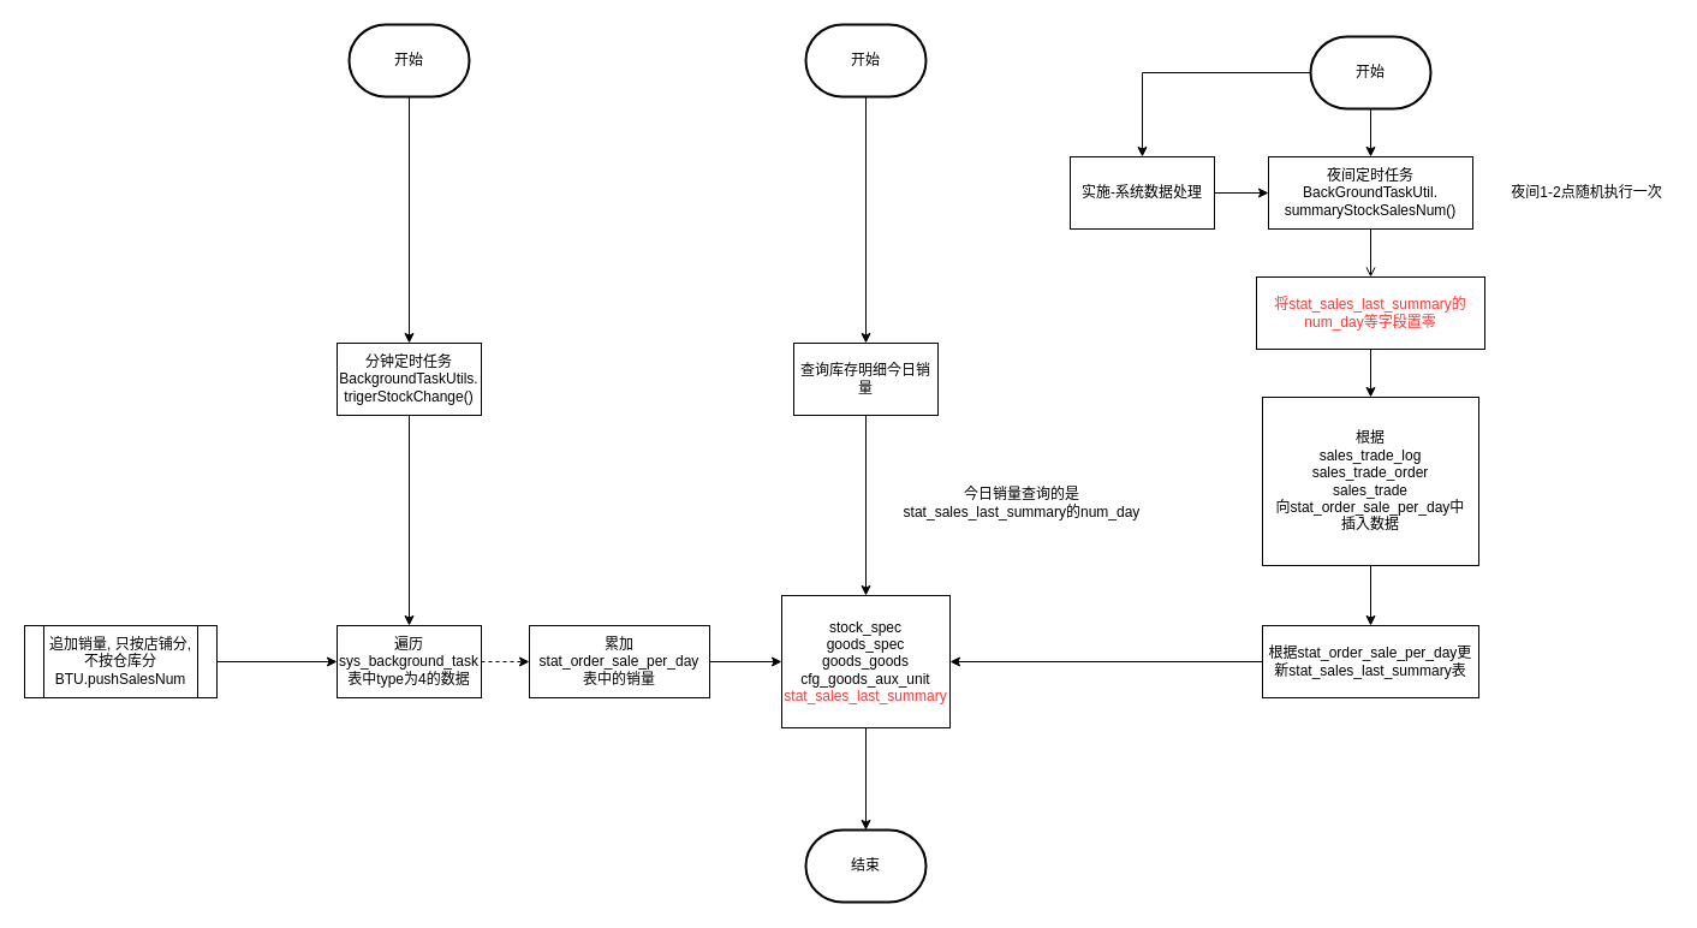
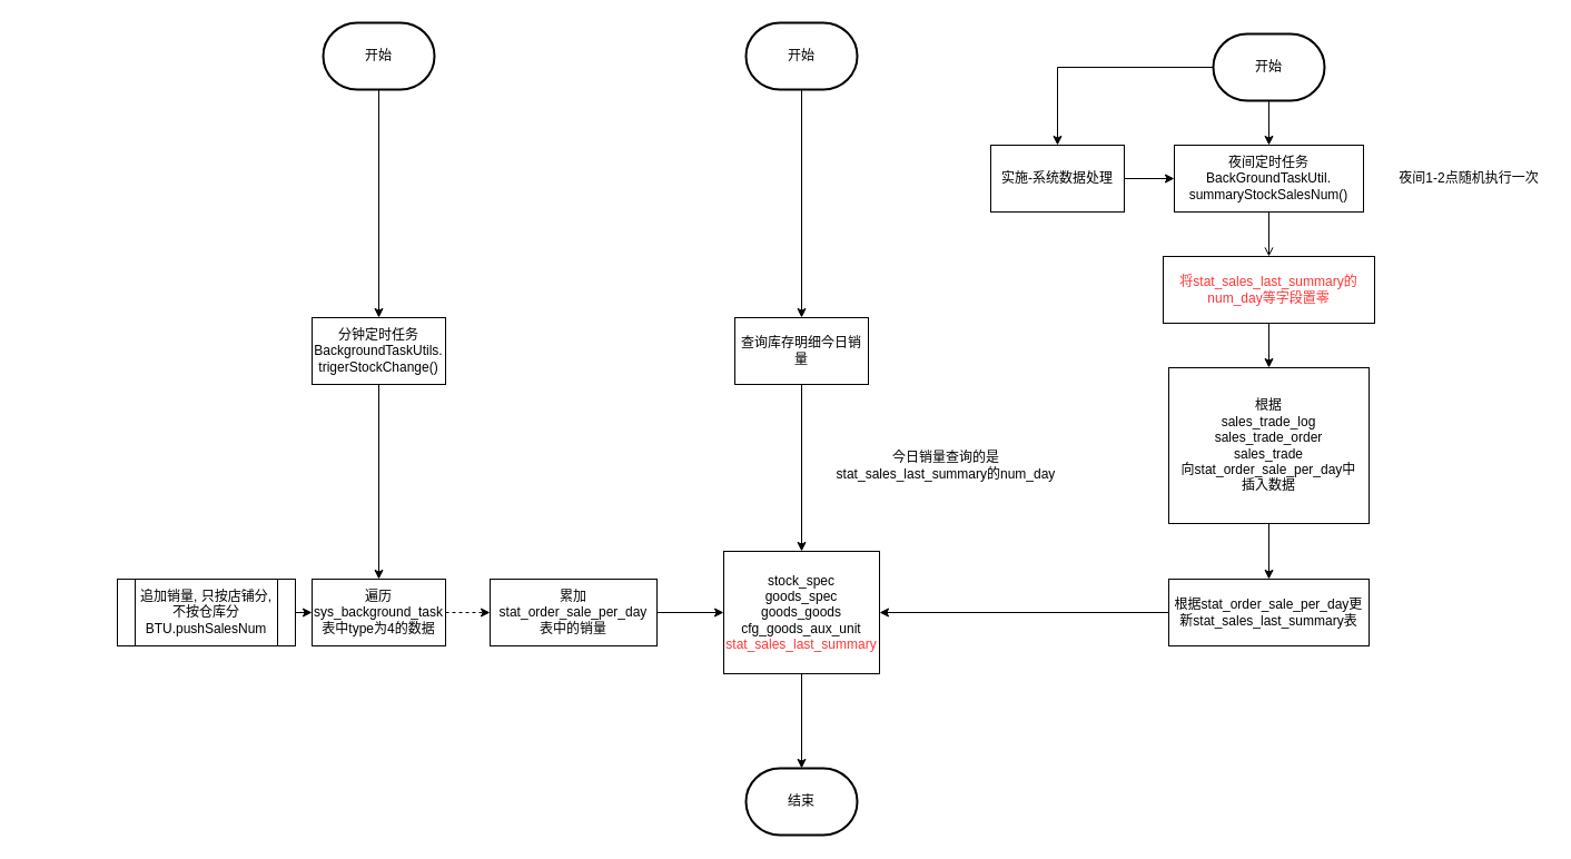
  <mxCell id="0" />
  <mxCell id="1" parent="0" />
  <mxCell id="2" style="edgeStyle=orthogonalEdgeStyle;rounded=0;orthogonalLoop=1;jettySize=auto;html=1;exitX=0.5;exitY=1;exitDx=0;exitDy=0;entryX=0.5;entryY=0;entryDx=0;entryDy=0;" parent="1" source="3" target="7" edge="1"><mxGeometry relative="1" as="geometry" /></mxCell>
  <mxCell id="3" value="查询库存明细今日销量" style="rounded=0;whiteSpace=wrap;html=1;" parent="1" vertex="1"><mxGeometry x="660" y="285" width="120" height="60" as="geometry" /></mxCell>
  <mxCell id="4" style="edgeStyle=orthogonalEdgeStyle;rounded=0;orthogonalLoop=1;jettySize=auto;html=1;exitX=0.5;exitY=1;exitDx=0;exitDy=0;exitPerimeter=0;entryX=0.5;entryY=0;entryDx=0;entryDy=0;" parent="1" source="5" target="3" edge="1"><mxGeometry relative="1" as="geometry" /></mxCell>
  <mxCell id="5" value="开始" style="strokeWidth=2;html=1;shape=mxgraph.flowchart.terminator;whiteSpace=wrap;" parent="1" vertex="1"><mxGeometry x="670" y="20" width="100" height="60" as="geometry" /></mxCell>
  <mxCell id="6" style="edgeStyle=orthogonalEdgeStyle;rounded=0;orthogonalLoop=1;jettySize=auto;html=1;exitX=0.5;exitY=1;exitDx=0;exitDy=0;entryX=0.5;entryY=0;entryDx=0;entryDy=0;entryPerimeter=0;" parent="1" source="7" target="9" edge="1"><mxGeometry relative="1" as="geometry" /></mxCell>
  <mxCell id="7" value="stock_spec&lt;br&gt;goods_spec&lt;br&gt;goods_goods&lt;br&gt;cfg_goods_aux_unit&lt;br&gt;&lt;font color=&quot;#ff3333&quot;&gt;stat_sales_last_summary&lt;/font&gt;" style="rounded=0;whiteSpace=wrap;html=1;" parent="1" vertex="1"><mxGeometry x="650" y="495" width="140" height="110" as="geometry" /></mxCell>
  <mxCell id="8" value="今日销量查询的是stat_sales_last_summary的num_day" style="text;html=1;strokeColor=none;fillColor=none;align=center;verticalAlign=middle;whiteSpace=wrap;rounded=0;" parent="1" vertex="1"><mxGeometry x="740" y="400" width="220" height="35" as="geometry" /></mxCell>
  <mxCell id="9" value="结束" style="strokeWidth=2;html=1;shape=mxgraph.flowchart.terminator;whiteSpace=wrap;" parent="1" vertex="1"><mxGeometry x="670" y="690" width="100" height="60" as="geometry" /></mxCell>
  <mxCell id="10" style="edgeStyle=orthogonalEdgeStyle;rounded=0;orthogonalLoop=1;jettySize=auto;html=1;exitX=0.5;exitY=1;exitDx=0;exitDy=0;exitPerimeter=0;entryX=0.5;entryY=0;entryDx=0;entryDy=0;" parent="1" source="12" target="14" edge="1"><mxGeometry relative="1" as="geometry" /></mxCell>
  <mxCell id="11" style="edgeStyle=orthogonalEdgeStyle;rounded=0;orthogonalLoop=1;jettySize=auto;html=1;exitX=0;exitY=0.5;exitDx=0;exitDy=0;exitPerimeter=0;entryX=0.5;entryY=0;entryDx=0;entryDy=0;" parent="1" source="12" target="31" edge="1"><mxGeometry relative="1" as="geometry" /></mxCell>
  <mxCell id="12" value="开始" style="strokeWidth=2;html=1;shape=mxgraph.flowchart.terminator;whiteSpace=wrap;" parent="1" vertex="1"><mxGeometry x="1090" y="30" width="100" height="60" as="geometry" /></mxCell>
  <mxCell id="13" style="edgeStyle=orthogonalEdgeStyle;rounded=0;orthogonalLoop=1;jettySize=auto;html=1;exitX=0.5;exitY=1;exitDx=0;exitDy=0;entryX=0.5;entryY=0;entryDx=0;entryDy=0;endArrow=open;" parent="1" source="14" target="16" edge="1"><mxGeometry relative="1" as="geometry" /></mxCell>
  <mxCell id="14" value="夜间定时任务&lt;br&gt;&lt;div&gt;BackGroundTaskUtil.&lt;/div&gt;&lt;div&gt;summaryStockSalesNum()&lt;/div&gt;" style="rounded=0;whiteSpace=wrap;html=1;" parent="1" vertex="1"><mxGeometry x="1055" y="130" width="170" height="60" as="geometry" /></mxCell>
  <mxCell id="15" style="edgeStyle=orthogonalEdgeStyle;rounded=0;orthogonalLoop=1;jettySize=auto;html=1;exitX=0.5;exitY=1;exitDx=0;exitDy=0;entryX=0.5;entryY=0;entryDx=0;entryDy=0;" parent="1" source="16" target="29" edge="1"><mxGeometry relative="1" as="geometry" /></mxCell>
  <mxCell id="16" value="&lt;span style=&quot;color: rgb(255 , 51 , 51)&quot;&gt;将stat_sales_last_summary的&lt;/span&gt;&lt;span style=&quot;color: rgb(255 , 51 , 51)&quot;&gt;num_day等字段置零&lt;/span&gt;" style="rounded=0;whiteSpace=wrap;html=1;" parent="1" vertex="1"><mxGeometry x="1045" y="230" width="190" height="60" as="geometry" /></mxCell>
  <mxCell id="17" style="edgeStyle=orthogonalEdgeStyle;rounded=0;orthogonalLoop=1;jettySize=auto;html=1;exitX=0;exitY=0.5;exitDx=0;exitDy=0;" parent="1" source="18" target="7" edge="1"><mxGeometry relative="1" as="geometry" /></mxCell>
  <mxCell id="18" value="根据stat_order_sale_per_day更新stat_sales_last_summary表" style="rounded=0;whiteSpace=wrap;html=1;" parent="1" vertex="1"><mxGeometry x="1050" y="520" width="180" height="60" as="geometry" /></mxCell>
  <mxCell id="19" style="edgeStyle=orthogonalEdgeStyle;rounded=0;orthogonalLoop=1;jettySize=auto;html=1;exitX=0.5;exitY=1;exitDx=0;exitDy=0;exitPerimeter=0;entryX=0.5;entryY=0;entryDx=0;entryDy=0;" parent="1" source="20" target="22" edge="1"><mxGeometry relative="1" as="geometry" /></mxCell>
  <mxCell id="20" value="开始" style="strokeWidth=2;html=1;shape=mxgraph.flowchart.terminator;whiteSpace=wrap;" parent="1" vertex="1"><mxGeometry x="290" y="20" width="100" height="60" as="geometry" /></mxCell>
  <mxCell id="21" style="edgeStyle=orthogonalEdgeStyle;rounded=0;orthogonalLoop=1;jettySize=auto;html=1;exitX=0.5;exitY=1;exitDx=0;exitDy=0;entryX=0.5;entryY=0;entryDx=0;entryDy=0;" parent="1" source="22" target="24" edge="1"><mxGeometry relative="1" as="geometry" /></mxCell>
  <mxCell id="22" value="分钟定时任务&lt;br&gt;&lt;div&gt;BackgroundTaskUtils.&lt;/div&gt;&lt;div&gt;trigerStockChange()&lt;/div&gt;" style="rounded=0;whiteSpace=wrap;html=1;" parent="1" vertex="1"><mxGeometry x="280" y="285" width="120" height="60" as="geometry" /></mxCell>
  <mxCell id="23" style="edgeStyle=orthogonalEdgeStyle;rounded=0;orthogonalLoop=1;jettySize=auto;html=1;exitX=1;exitY=0.5;exitDx=0;exitDy=0;entryX=0;entryY=0.5;entryDx=0;entryDy=0;dashed=1;" parent="1" source="24" target="26" edge="1"><mxGeometry relative="1" as="geometry" /></mxCell>
  <mxCell id="24" value="遍历sys_background_task&lt;br&gt;表中type为4的数据" style="rounded=0;whiteSpace=wrap;html=1;" parent="1" vertex="1"><mxGeometry x="280" y="520" width="120" height="60" as="geometry" /></mxCell>
  <mxCell id="25" style="edgeStyle=orthogonalEdgeStyle;rounded=0;orthogonalLoop=1;jettySize=auto;html=1;exitX=1;exitY=0.5;exitDx=0;exitDy=0;entryX=0;entryY=0.5;entryDx=0;entryDy=0;" parent="1" source="26" target="7" edge="1"><mxGeometry relative="1" as="geometry" /></mxCell>
  <mxCell id="26" value="&lt;span&gt;累加&lt;br&gt;stat_order_sale_per_day&lt;br&gt;表中的销量&lt;br&gt;&lt;/span&gt;" style="rounded=0;whiteSpace=wrap;html=1;" parent="1" vertex="1"><mxGeometry x="440" y="520" width="150" height="60" as="geometry" /></mxCell>
  <mxCell id="27" value="夜间1-2点随机执行一次" style="text;html=1;strokeColor=none;fillColor=none;align=center;verticalAlign=middle;whiteSpace=wrap;rounded=0;" parent="1" vertex="1"><mxGeometry x="1250" y="150" width="140" height="20" as="geometry" /></mxCell>
  <mxCell id="28" style="edgeStyle=orthogonalEdgeStyle;rounded=0;orthogonalLoop=1;jettySize=auto;html=1;exitX=0.5;exitY=1;exitDx=0;exitDy=0;entryX=0.5;entryY=0;entryDx=0;entryDy=0;" parent="1" source="29" target="18" edge="1"><mxGeometry relative="1" as="geometry" /></mxCell>
  <mxCell id="29" value="根据&lt;br&gt;sales_trade_log&lt;br&gt;sales_trade_order&lt;br&gt;sales_trade&lt;br&gt;向stat_order_sale_per_day中&lt;br&gt;插入数据" style="rounded=0;whiteSpace=wrap;html=1;" parent="1" vertex="1"><mxGeometry x="1050" y="330" width="180" height="140" as="geometry" /></mxCell>
  <mxCell id="30" style="edgeStyle=orthogonalEdgeStyle;rounded=0;orthogonalLoop=1;jettySize=auto;html=1;exitX=1;exitY=0.5;exitDx=0;exitDy=0;entryX=0;entryY=0.5;entryDx=0;entryDy=0;" parent="1" source="31" target="14" edge="1"><mxGeometry relative="1" as="geometry" /></mxCell>
  <mxCell id="31" value="实施-系统数据处理" style="rounded=0;whiteSpace=wrap;html=1;" parent="1" vertex="1"><mxGeometry x="890" y="130" width="120" height="60" as="geometry" /></mxCell>
  <mxCell id="32" style="edgeStyle=orthogonalEdgeStyle;rounded=0;orthogonalLoop=1;jettySize=auto;html=1;exitX=1;exitY=0.5;exitDx=0;exitDy=0;entryX=0;entryY=0.5;entryDx=0;entryDy=0;" parent="1" source="33" target="24" edge="1"><mxGeometry relative="1" as="geometry"><mxPoint x="160" y="550" as="sourcePoint" /></mxGeometry></mxCell>
- <mxCell id="33" value="&lt;span&gt;追加销量, 只按店铺分, 不按仓库分&lt;/span&gt;&lt;br&gt;&lt;span&gt;BTU.pushSalesNum&lt;/span&gt;" style="shape=process;whiteSpace=wrap;html=1;backgroundOutline=1;" parent="1" vertex="1"><mxGeometry x="20" y="520" width="160" height="60" as="geometry" /></mxCell>
+ <mxCell id="33" value="&lt;span&gt;追加销量, 只按店铺分, 不按仓库分&lt;/span&gt;&lt;br&gt;&lt;span&gt;BTU.pushSalesNum&lt;/span&gt;" style="shape=process;whiteSpace=wrap;html=1;backgroundOutline=1;" parent="1" vertex="1"><mxGeometry x="105" y="520" width="160" height="60" as="geometry" /></mxCell>
